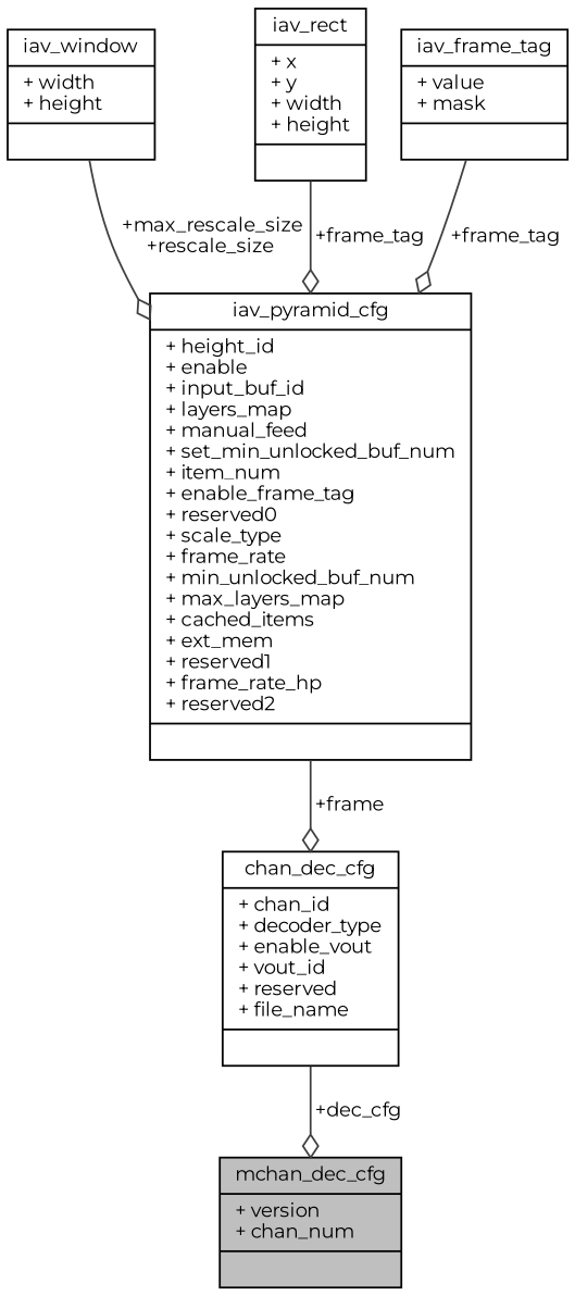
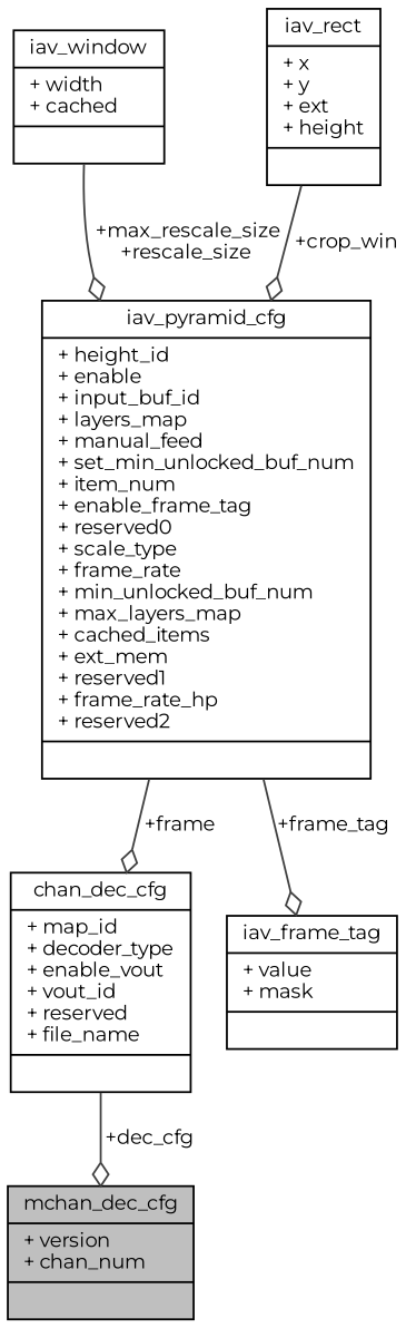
  digraph {
    fontname=Montserrat
    node [color=black fontname=Montserrat fontsize=10 shape=record]
    edge [arrowhead=odiamond color=grey25 fontname=Montserrat fontsize=10 labelfontname=Helvetica labelfontsize=10 style=solid]
    n1 [fillcolor=grey75 fontcolor=black height=0.2 label="{mchan_dec_cfg\n|+ version\l+ chan_num\l|}" style=filled width=0.4]
-   n2 [height=0.2 label="{chan_dec_cfg\n|+ chan_id\l+ decoder_type\l+ enable_vout\l+ vout_id\l+ reserved\l+ file_name\l|}" width=0.4]
-   n3 [height=0.2 label="{iav_window\n|+ width\l+ height\l|}" width=0.4]
+   n2 [height=0.2 label="{chan_dec_cfg\n|+ map_id\l+ decoder_type\l+ enable_vout\l+ vout_id\l+ reserved\l+ file_name\l|}" width=0.4]
+   n3 [height=0.2 label="{iav_window\n|+ width\l+ cached\l|}" width=0.4]
    n4 [height=0.2 label="{iav_pyramid_cfg\n|+ height_id\l+ enable\l+ input_buf_id\l+ layers_map\l+ manual_feed\l+ set_min_unlocked_buf_num\l+ item_num\l+ enable_frame_tag\l+ reserved0\l+ scale_type\l+ frame_rate\l+ min_unlocked_buf_num\l+ max_layers_map\l+ cached_items\l+ ext_mem\l+ reserved1\l+ frame_rate_hp\l+ reserved2\l|}" width=0.4]
-   n5 [height=0.2 label="{iav_rect\n|+ x\l+ y\l+ width\l+ height\l|}" width=0.4]
+   n5 [height=0.2 label="{iav_rect\n|+ x\l+ y\l+ ext\l+ height\l|}" width=0.4]
    n6 [height=0.2 label="{iav_frame_tag\n|+ value\l+ mask\l|}" width=0.4]
    n2 -> n1 [label=" +dec_cfg"]
    n3 -> n4 [label=" +max_rescale_size\n+rescale_size"]
    n4 -> n2 [label=" +frame"]
-   n5 -> n4 [label=" +frame_tag"]
-   n6 -> n4 [label=" +frame_tag"]
+   n5 -> n4 [label=" +crop_win"]
+   n4 -> n6 [label=" +frame_tag"]
  }
